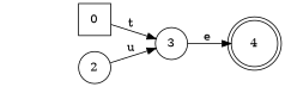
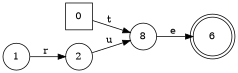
  digraph {
    rankdir=LR
    node [shape=circle]
    0 [shape=square]
-   3
+   3 [label=8]
+   1
    2
-   4 [shape=doublecircle]
+   4 [shape=doublecircle label=6]
    0 -> 3 [label="t "]
    3 -> 4 [label="e "]
+   1 -> 2 [label="r "]
    2 -> 3 [label="u "]
  }
